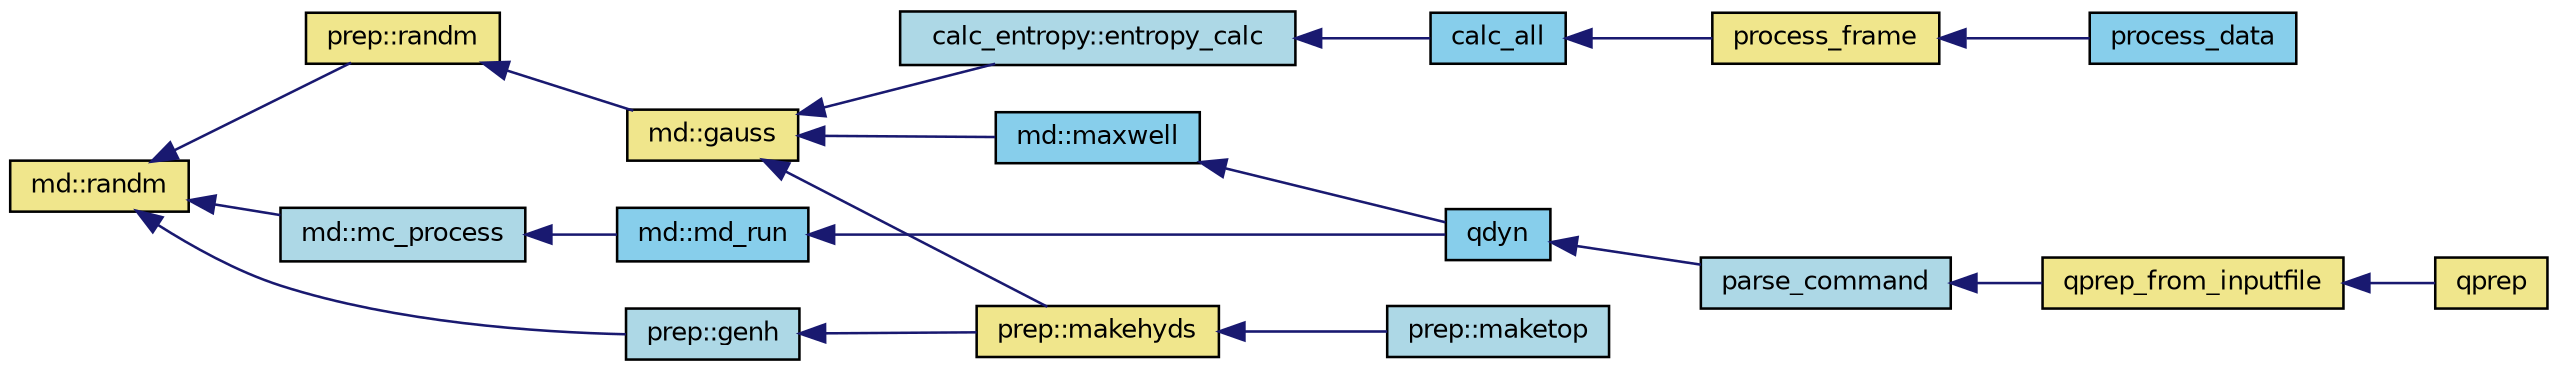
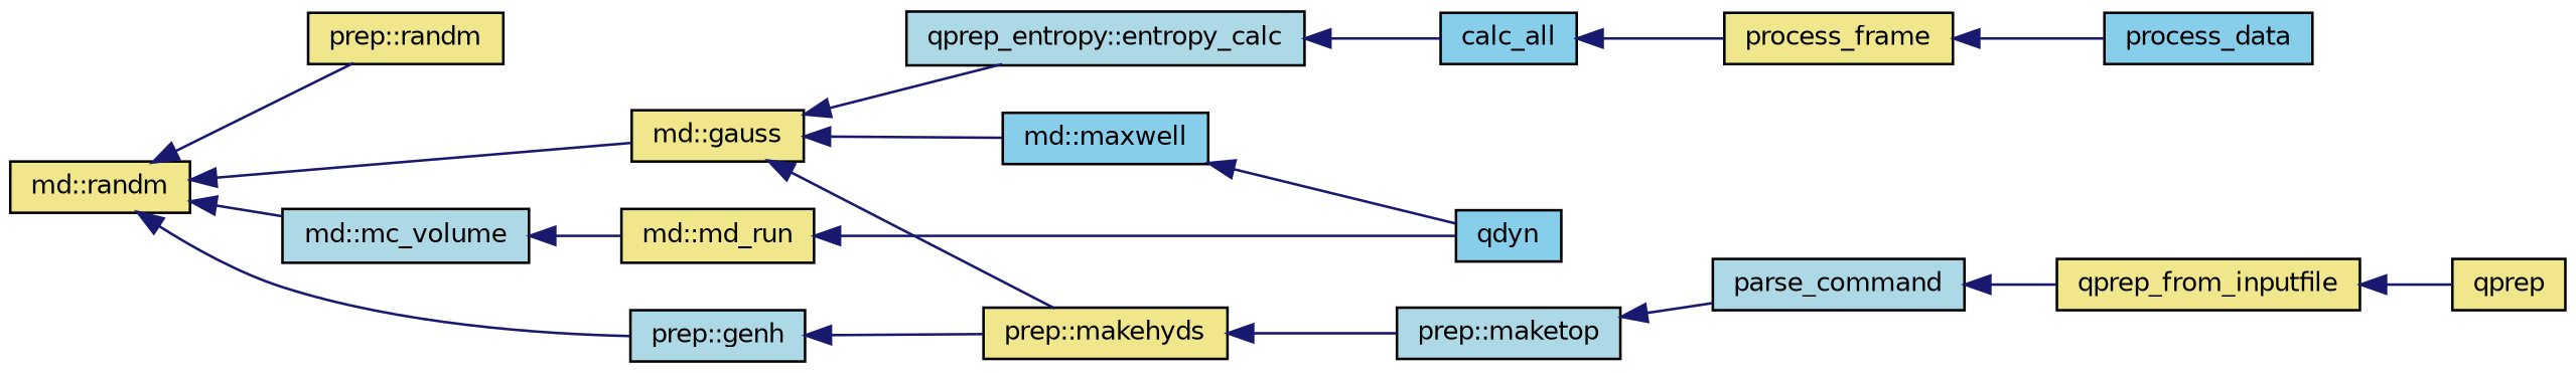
  digraph {
    rankdir=LR
    node [color=black fillcolor=khaki fontname=Helvetica fontsize=10 shape=record style=filled]
    edge [color=midnightblue dir=back fontname=Helvetica fontsize=10 labelfontname=Helvetica labelfontsize=10 style=solid]
    n1 [fontcolor=black height=0.2 label="md::randm" width=0.4]
    n2 [height=0.2 label="md::gauss" width=0.4]
    n3 [fillcolor=lightblue height=0.2 label="prep::genh" width=0.4]
-   n4 [fillcolor=lightblue height=0.2 label="md::mc_process" width=0.4]
+   n4 [fillcolor=lightblue height=0.2 label="md::mc_volume" width=0.4]
    n5 [height=0.2 label="prep::randm" width=0.4]
    n6 [height=0.2 label="prep::makehyds" width=0.4]
-   n7 [fillcolor=lightblue height=0.2 label="calc_entropy::entropy_calc" width=0.4]
+   n7 [fillcolor=lightblue height=0.2 label="qprep_entropy::entropy_calc" width=0.4]
    n8 [fillcolor=skyblue height=0.2 label="md::maxwell" width=0.4]
    n9 [fillcolor=lightblue height=0.2 label="prep::maketop" width=0.4]
-   n10 [fillcolor=skyblue height=0.2 label="md::md_run" width=0.4]
+   n10 [height=0.2 label="md::md_run" width=0.4]
    n11 [fillcolor=skyblue height=0.2 label=calc_all width=0.4]
    n12 [fillcolor=skyblue height=0.2 label=qdyn width=0.4]
    n13 [height=0.2 label=process_frame width=0.4]
    n14 [fillcolor=skyblue height=0.2 label=process_data width=0.4]
    n15 [fillcolor=lightblue height=0.2 label=parse_command width=0.4]
    n16 [height=0.2 label=qprep_from_inputfile width=0.4]
    n17 [height=0.2 label=qprep width=0.4]
-   n5 -> n2
+   n1 -> n2
    n1 -> n3
    n1 -> n4
    n1 -> n5
    n2 -> n6
    n2 -> n7
    n2 -> n8
    n3 -> n6
    n4 -> n10
    n6 -> n9
    n7 -> n11
    n8 -> n12
-   n12 -> n15
+   n9 -> n15
    n10 -> n12
    n11 -> n13
    n13 -> n14
    n15 -> n16
    n16 -> n17
  }
